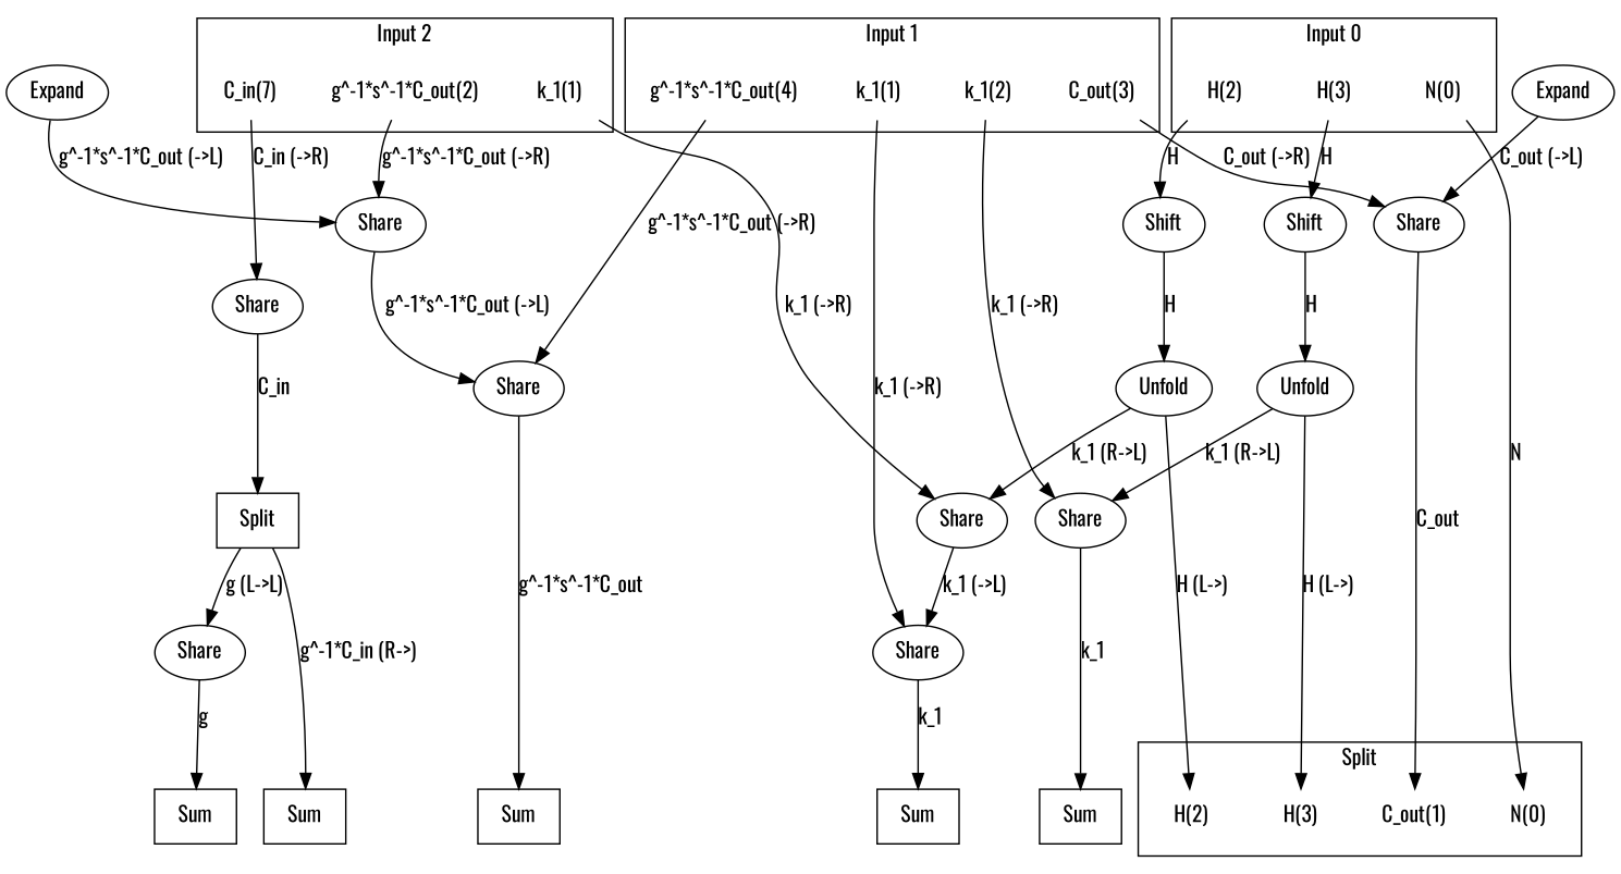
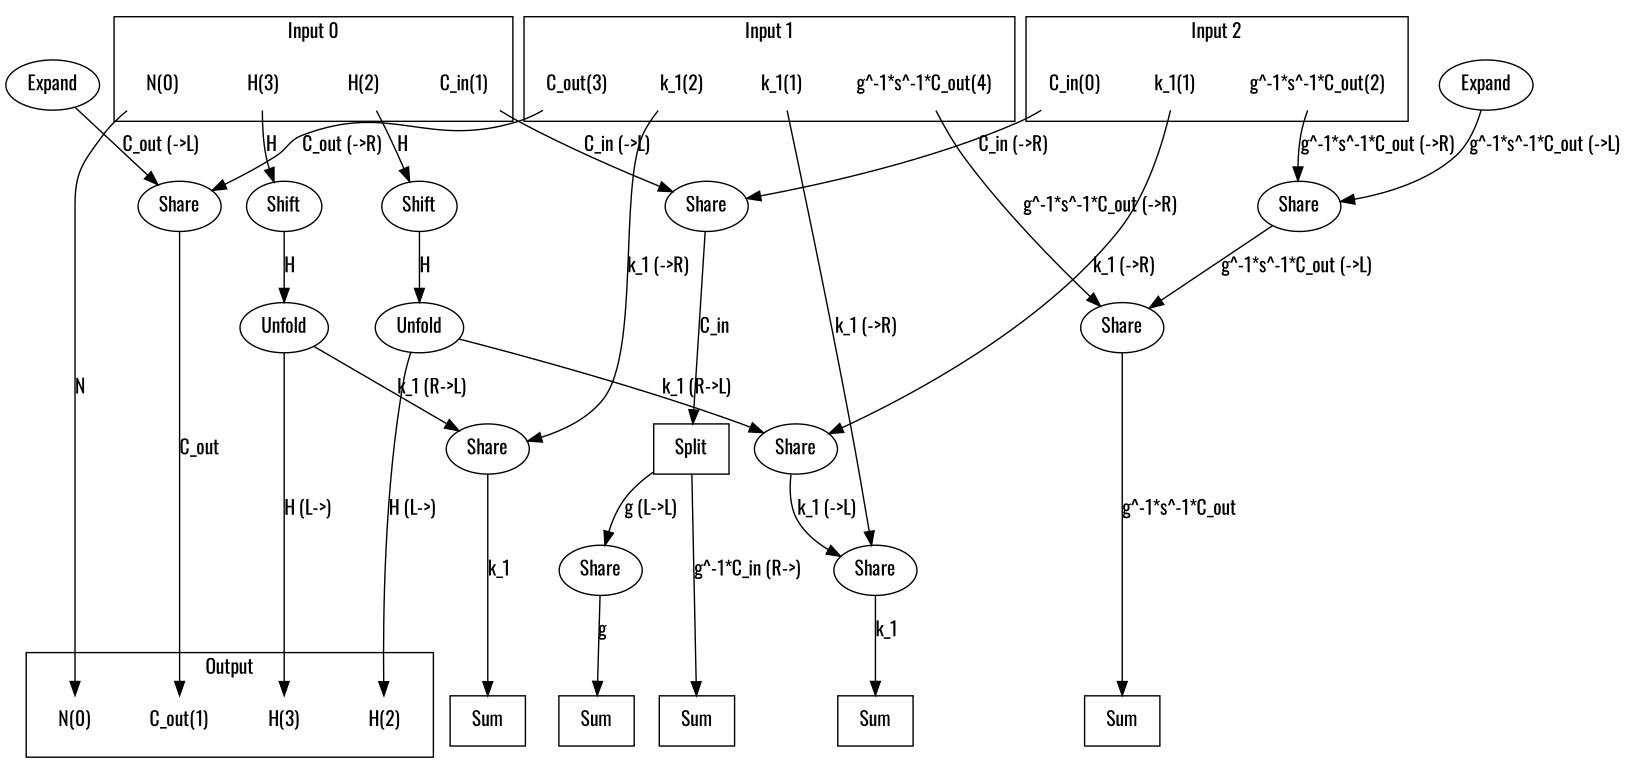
  digraph {
    fontname=Oswald
    newrank=true
    node [fontname=Oswald shape=none]
    edge [fontname=Oswald]
    n1 [label=Sum shape=box]
    n2 [label=Sum shape=box]
    n3 [label=Sum shape=box]
    n4 [label=Sum shape=box]
    n5 [label=Sum shape=box]
    n6 [label="N(0)"]
    n7 [label="C_out(1)"]
    n8 [label="H(2)"]
    n9 [label="H(3)"]
    n10 [label="N(0)"]
+   n11 [label="C_in(1)"]
    n12 [label="H(2)"]
    n13 [label="H(3)"]
    n14 [label="k_1(1)"]
    n15 [label="k_1(2)"]
    n16 [label="C_out(3)"]
    n17 [label="g^-1*s^-1*C_out(4)"]
-   n18 [label="C_in(7)"]
+   n18 [label="C_in(0)"]
    n19 [label="k_1(1)"]
    n20 [label="g^-1*s^-1*C_out(2)"]
    n21 [label=Share shape=""]
    n22 [label=Shift shape=""]
    n23 [label=Shift shape=""]
    n24 [label=Share shape=""]
    n25 [label=Share shape=""]
    n26 [label=Share shape=""]
    n27 [label=Share shape=""]
    n28 [label=Share shape=""]
    n29 [label=Share shape=""]
    n30 [label=Unfold shape=""]
    n31 [label=Unfold shape=""]
    n32 [label=Split shape=box]
    n33 [label=Share shape=""]
    n34 [label=Expand shape=""]
    n35 [label=Expand shape=""]
    subgraph sub_1 {
      rank=same
      n1
      n2
      n3
      n4
      n5
      n6
      n7
      n8
      n9
    }
    subgraph sub_2 {
      rank=same
      n10
+     n11
      n12
      n13
      n14
      n15
      n16
      n17
      n18
      n19
      n20
    }
    subgraph cluster_3 {
-     label=Split
+     label=Output
      n6
      n7
      n8
      n9
    }
    subgraph cluster_4 {
      label="Input 0"
      n10
+     n11
      n12
      n13
    }
    subgraph cluster_5 {
      label="Input 1"
      n14
      n15
      n16
      n17
    }
    subgraph cluster_6 {
      label="Input 2"
      n18
      n19
      n20
    }
    n10 -> n6 [label=N]
+   n11 -> n21 [label="C_in (->L)"]
    n12 -> n22 [label=H]
    n13 -> n23 [label=H]
    n14 -> n24 [label="k_1 (->R)"]
    n15 -> n25 [label="k_1 (->R)"]
    n16 -> n26 [label="C_out (->R)"]
    n17 -> n27 [label="g^-1*s^-1*C_out (->R)"]
    n18 -> n21 [label="C_in (->R)"]
    n19 -> n28 [label="k_1 (->R)"]
    n20 -> n29 [label="g^-1*s^-1*C_out (->R)"]
    n21 -> n32 [label=C_in]
    n22 -> n31 [label=H]
    n23 -> n30 [label=H]
    n24 -> n2 [label=k_1]
    n25 -> n1 [label=k_1]
    n26 -> n7 [label=C_out]
    n27 -> n4 [label="g^-1*s^-1*C_out"]
    n28 -> n24 [label="k_1 (->L)"]
    n29 -> n27 [label="g^-1*s^-1*C_out (->L)"]
    n30 -> n9 [label="H (L->)"]
    n30 -> n25 [label="k_1 (R->L)"]
    n31 -> n8 [label="H (L->)"]
    n31 -> n28 [label="k_1 (R->L)"]
    n32 -> n5 [label="g^-1*C_in (R->)"]
    n32 -> n33 [label="g (L->L)"]
    n33 -> n3 [label=g]
    n34 -> n26 [label="C_out (->L)"]
    n35 -> n29 [label="g^-1*s^-1*C_out (->L)"]
  }
